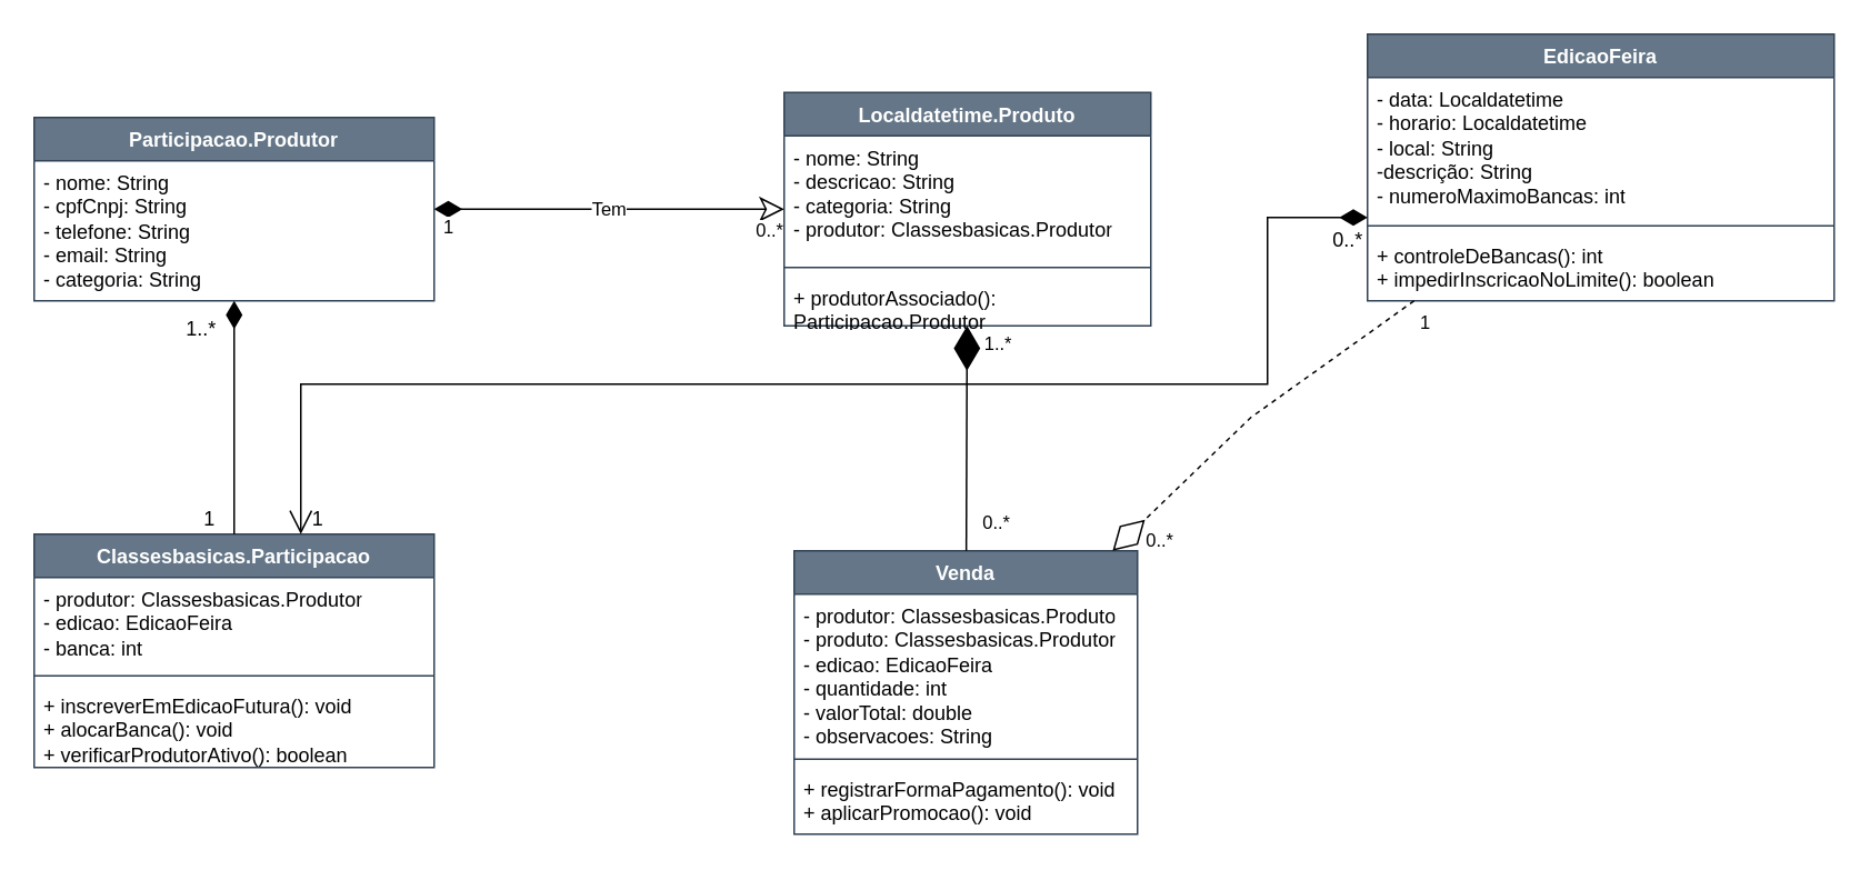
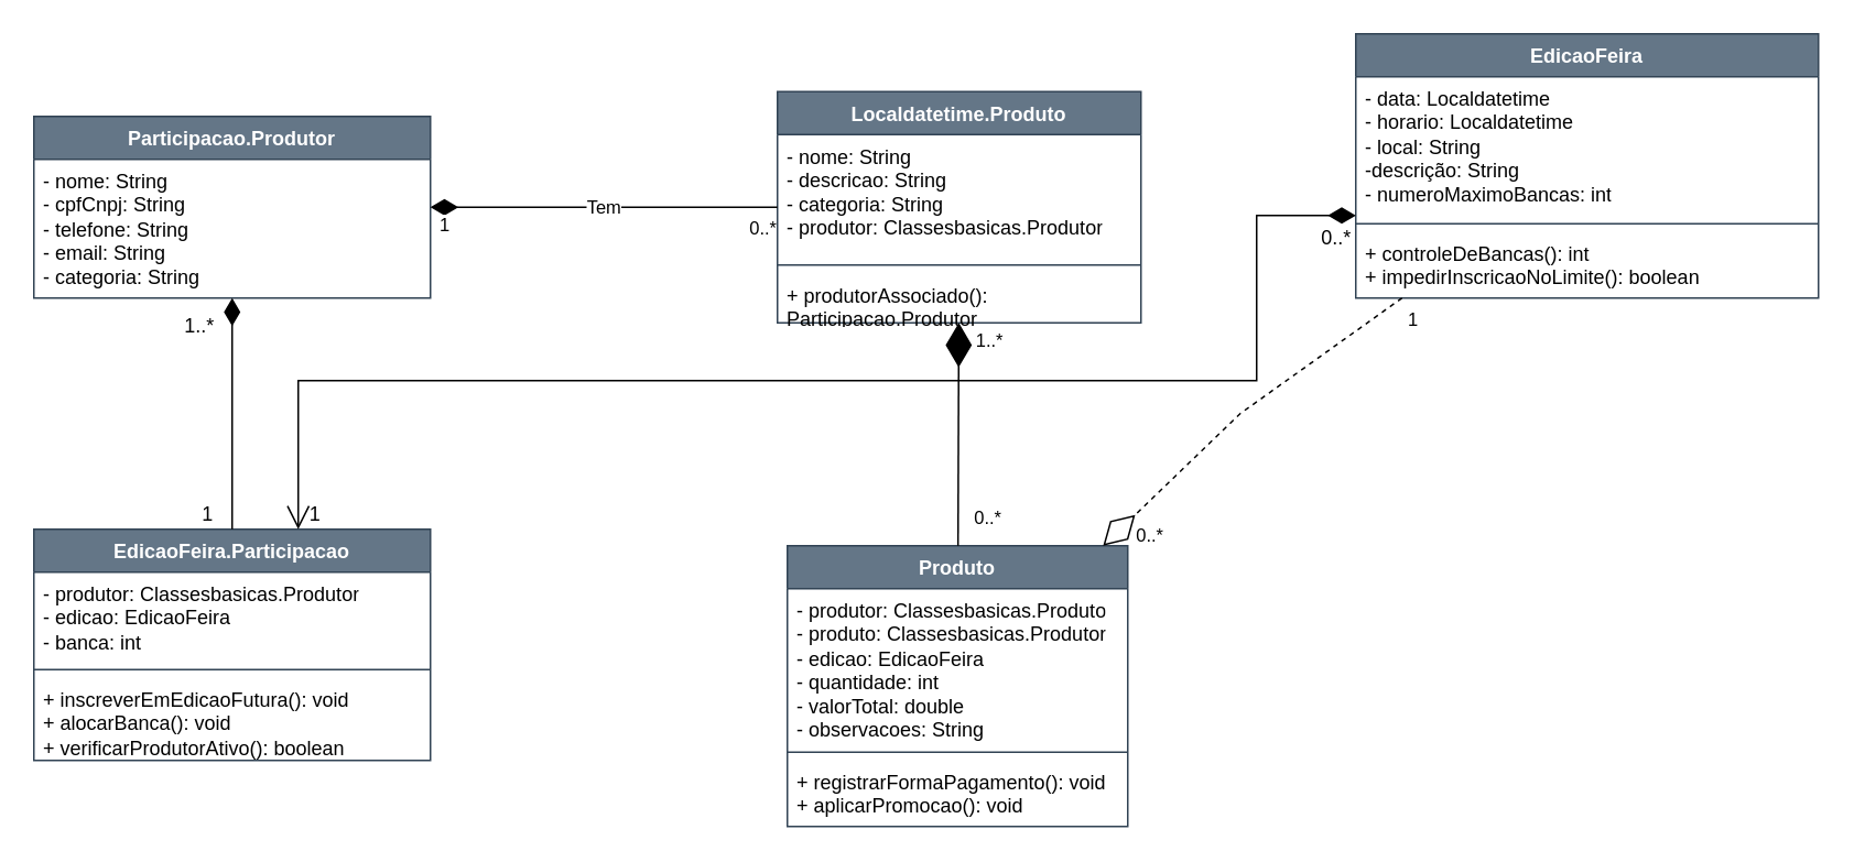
  <mxCell id="0" />
  <mxCell id="1" parent="0" />
  <mxCell id="2" value="Participacao.Produtor" style="swimlane;fontStyle=1;align=center;verticalAlign=top;childLayout=stackLayout;horizontal=1;startSize=26;horizontalStack=0;resizeParent=1;resizeParentMax=0;resizeLast=0;collapsible=1;marginBottom=0;whiteSpace=wrap;html=1;fillColor=#647687;strokeColor=#314354;fontColor=#ffffff;" parent="1" vertex="1"><mxGeometry x="20" y="70" width="240" height="110" as="geometry" /></mxCell>
  <mxCell id="3" value="- nome: String&lt;div&gt;- cpfCnpj: String&lt;/div&gt;&lt;div&gt;- telefone&lt;span style=&quot;background-color: transparent; color: light-dark(rgb(0, 0, 0), rgb(255, 255, 255));&quot;&gt;: String&lt;/span&gt;&lt;/div&gt;&lt;div&gt;- email&lt;span style=&quot;background-color: transparent; color: light-dark(rgb(0, 0, 0), rgb(255, 255, 255));&quot;&gt;: String&lt;/span&gt;&lt;/div&gt;&lt;div&gt;- categoria&lt;span style=&quot;background-color: transparent; color: light-dark(rgb(0, 0, 0), rgb(255, 255, 255));&quot;&gt;: String&lt;/span&gt;&lt;/div&gt;" style="text;strokeColor=none;fillColor=none;align=left;verticalAlign=top;spacingLeft=4;spacingRight=4;overflow=hidden;rotatable=0;points=[[0,0.5],[1,0.5]];portConstraint=eastwest;whiteSpace=wrap;html=1;" parent="2" vertex="1"><mxGeometry y="26" width="240" height="84" as="geometry" /></mxCell>
  <mxCell id="4" value="Localdatetime.Produto" style="swimlane;fontStyle=1;align=center;verticalAlign=top;childLayout=stackLayout;horizontal=1;startSize=26;horizontalStack=0;resizeParent=1;resizeParentMax=0;resizeLast=0;collapsible=1;marginBottom=0;whiteSpace=wrap;html=1;fillColor=#647687;strokeColor=#314354;fontColor=#ffffff;" parent="1" vertex="1"><mxGeometry x="470" y="55" width="220" height="140" as="geometry" /></mxCell>
  <mxCell id="5" value="- nome: String&lt;div&gt;- descricao&lt;span style=&quot;background-color: transparent; color: light-dark(rgb(0, 0, 0), rgb(255, 255, 255));&quot;&gt;: String&lt;/span&gt;&lt;/div&gt;&lt;div&gt;- categoria&lt;span style=&quot;background-color: transparent; color: light-dark(rgb(0, 0, 0), rgb(255, 255, 255));&quot;&gt;: String&lt;/span&gt;&lt;/div&gt;&lt;div&gt;&lt;span style=&quot;background-color: transparent; color: light-dark(rgb(0, 0, 0), rgb(255, 255, 255));&quot;&gt;- produtor: Classesbasicas.Produtor&lt;/span&gt;&lt;/div&gt;" style="text;strokeColor=none;fillColor=none;align=left;verticalAlign=top;spacingLeft=4;spacingRight=4;overflow=hidden;rotatable=0;points=[[0,0.5],[1,0.5]];portConstraint=eastwest;whiteSpace=wrap;html=1;" parent="4" vertex="1"><mxGeometry y="26" width="220" height="74" as="geometry" /></mxCell>
  <mxCell id="6" value="" style="line;strokeWidth=1;fillColor=none;align=left;verticalAlign=middle;spacingTop=-1;spacingLeft=3;spacingRight=3;rotatable=0;labelPosition=right;points=[];portConstraint=eastwest;strokeColor=inherit;" parent="4" vertex="1"><mxGeometry y="100" width="220" height="10" as="geometry" /></mxCell>
  <mxCell id="7" value="&lt;div&gt;+ produtorAssociado(): Participacao.Produtor&lt;/div&gt;&lt;div&gt;&lt;br&gt;&lt;/div&gt;" style="text;strokeColor=none;fillColor=none;align=left;verticalAlign=top;spacingLeft=4;spacingRight=4;overflow=hidden;rotatable=0;points=[[0,0.5],[1,0.5]];portConstraint=eastwest;whiteSpace=wrap;html=1;" parent="4" vertex="1"><mxGeometry y="110" width="220" height="30" as="geometry" /></mxCell>
  <mxCell id="8" value="EdicaoFeira" style="swimlane;fontStyle=1;align=center;verticalAlign=top;childLayout=stackLayout;horizontal=1;startSize=26;horizontalStack=0;resizeParent=1;resizeParentMax=0;resizeLast=0;collapsible=1;marginBottom=0;whiteSpace=wrap;html=1;fillColor=#647687;strokeColor=#314354;fontColor=#ffffff;" parent="1" vertex="1"><mxGeometry x="820" y="20" width="280" height="160" as="geometry" /></mxCell>
  <mxCell id="9" value="- data: Localdatetime&lt;div&gt;- horario: Localdatetime&lt;/div&gt;&lt;div&gt;- local&lt;span style=&quot;background-color: transparent; color: light-dark(rgb(0, 0, 0), rgb(255, 255, 255));&quot;&gt;: String&lt;/span&gt;&lt;/div&gt;&lt;div&gt;&lt;span style=&quot;background-color: transparent; color: light-dark(rgb(0, 0, 0), rgb(255, 255, 255));&quot;&gt;-descrição: String&lt;/span&gt;&lt;/div&gt;&lt;div&gt;- numeroMaximoBancas: int&lt;/div&gt;" style="text;strokeColor=none;fillColor=none;align=left;verticalAlign=top;spacingLeft=4;spacingRight=4;overflow=hidden;rotatable=0;points=[[0,0.5],[1,0.5]];portConstraint=eastwest;whiteSpace=wrap;html=1;" parent="8" vertex="1"><mxGeometry y="26" width="280" height="84" as="geometry" /></mxCell>
  <mxCell id="10" value="" style="line;strokeWidth=1;fillColor=none;align=left;verticalAlign=middle;spacingTop=-1;spacingLeft=3;spacingRight=3;rotatable=0;labelPosition=right;points=[];portConstraint=eastwest;strokeColor=inherit;" parent="8" vertex="1"><mxGeometry y="110" width="280" height="10" as="geometry" /></mxCell>
  <mxCell id="11" value="+ controleDeBancas(): int&lt;div&gt;+ impedirInscricaoNoLimite(): boolean &lt;br&gt;&lt;/div&gt;&lt;div&gt;&lt;br&gt;&lt;/div&gt;" style="text;strokeColor=none;fillColor=none;align=left;verticalAlign=top;spacingLeft=4;spacingRight=4;overflow=hidden;rotatable=0;points=[[0,0.5],[1,0.5]];portConstraint=eastwest;whiteSpace=wrap;html=1;" parent="8" vertex="1"><mxGeometry y="120" width="280" height="40" as="geometry" /></mxCell>
- <mxCell id="12" value="Classesbasicas.Participacao" style="swimlane;fontStyle=1;align=center;verticalAlign=top;childLayout=stackLayout;horizontal=1;startSize=26;horizontalStack=0;resizeParent=1;resizeParentMax=0;resizeLast=0;collapsible=1;marginBottom=0;whiteSpace=wrap;html=1;fillColor=#647687;fontColor=#ffffff;strokeColor=#314354;" parent="1" vertex="1"><mxGeometry x="20" y="320" width="240" height="140" as="geometry" /></mxCell>
+ <mxCell id="12" value="EdicaoFeira.Participacao" style="swimlane;fontStyle=1;align=center;verticalAlign=top;childLayout=stackLayout;horizontal=1;startSize=26;horizontalStack=0;resizeParent=1;resizeParentMax=0;resizeLast=0;collapsible=1;marginBottom=0;whiteSpace=wrap;html=1;fillColor=#647687;fontColor=#ffffff;strokeColor=#314354;" parent="1" vertex="1"><mxGeometry x="20" y="320" width="240" height="140" as="geometry" /></mxCell>
  <mxCell id="13" value="- produtor: Classesbasicas.Produtor&lt;div&gt;- edicao: EdicaoFeira&lt;/div&gt;&lt;div&gt;- banca: int&lt;/div&gt;" style="text;strokeColor=none;fillColor=none;align=left;verticalAlign=top;spacingLeft=4;spacingRight=4;overflow=hidden;rotatable=0;points=[[0,0.5],[1,0.5]];portConstraint=eastwest;whiteSpace=wrap;html=1;" parent="12" vertex="1"><mxGeometry y="26" width="240" height="54" as="geometry" /></mxCell>
  <mxCell id="14" value="" style="line;strokeWidth=1;fillColor=none;align=left;verticalAlign=middle;spacingTop=-1;spacingLeft=3;spacingRight=3;rotatable=0;labelPosition=right;points=[];portConstraint=eastwest;strokeColor=inherit;" parent="12" vertex="1"><mxGeometry y="80" width="240" height="10" as="geometry" /></mxCell>
  <mxCell id="15" value="+ inscreverEmEdicaoFutura(): void&lt;div&gt;+ alocarBanca(): void&lt;/div&gt;&lt;div&gt;+ verificarProdutorAtivo(): boolean&lt;/div&gt;&lt;div&gt;&lt;br&gt;&lt;/div&gt;" style="text;strokeColor=none;fillColor=none;align=left;verticalAlign=top;spacingLeft=4;spacingRight=4;overflow=hidden;rotatable=0;points=[[0,0.5],[1,0.5]];portConstraint=eastwest;whiteSpace=wrap;html=1;" parent="12" vertex="1"><mxGeometry y="90" width="240" height="50" as="geometry" /></mxCell>
- <mxCell id="16" value="Venda" style="swimlane;fontStyle=1;align=center;verticalAlign=top;childLayout=stackLayout;horizontal=1;startSize=26;horizontalStack=0;resizeParent=1;resizeParentMax=0;resizeLast=0;collapsible=1;marginBottom=0;whiteSpace=wrap;html=1;fillColor=#647687;fontColor=#ffffff;strokeColor=#314354;" parent="1" vertex="1"><mxGeometry x="476" y="330" width="206" height="170" as="geometry" /></mxCell>
+ <mxCell id="16" value="Produto" style="swimlane;fontStyle=1;align=center;verticalAlign=top;childLayout=stackLayout;horizontal=1;startSize=26;horizontalStack=0;resizeParent=1;resizeParentMax=0;resizeLast=0;collapsible=1;marginBottom=0;whiteSpace=wrap;html=1;fillColor=#647687;fontColor=#ffffff;strokeColor=#314354;" parent="1" vertex="1"><mxGeometry x="476" y="330" width="206" height="170" as="geometry" /></mxCell>
  <mxCell id="17" value="- produtor: Classesbasicas.Produto&lt;div&gt;- produto: Classesbasicas.Produtor&lt;/div&gt;&lt;div&gt;- edicao: EdicaoFeira&lt;/div&gt;&lt;div&gt;- quantidade: int&lt;/div&gt;&lt;div&gt;- valorTotal: double&lt;/div&gt;&lt;div&gt;- observacoes: String&lt;/div&gt;" style="text;strokeColor=none;fillColor=none;align=left;verticalAlign=top;spacingLeft=4;spacingRight=4;overflow=hidden;rotatable=0;points=[[0,0.5],[1,0.5]];portConstraint=eastwest;whiteSpace=wrap;html=1;" parent="16" vertex="1"><mxGeometry y="26" width="206" height="94" as="geometry" /></mxCell>
  <mxCell id="18" value="" style="line;strokeWidth=1;fillColor=none;align=left;verticalAlign=middle;spacingTop=-1;spacingLeft=3;spacingRight=3;rotatable=0;labelPosition=right;points=[];portConstraint=eastwest;strokeColor=inherit;" parent="16" vertex="1"><mxGeometry y="120" width="206" height="10" as="geometry" /></mxCell>
  <mxCell id="19" value="&lt;div&gt;+ registrarFormaPagamento(): void&lt;/div&gt;&lt;div&gt;+ aplicarPromocao(): void&lt;/div&gt;&lt;div&gt;&lt;br&gt;&lt;/div&gt;" style="text;strokeColor=none;fillColor=none;align=left;verticalAlign=top;spacingLeft=4;spacingRight=4;overflow=hidden;rotatable=0;points=[[0,0.5],[1,0.5]];portConstraint=eastwest;whiteSpace=wrap;html=1;" parent="16" vertex="1"><mxGeometry y="130" width="206" height="40" as="geometry" /></mxCell>
- <mxCell id="20" value="Tem" style="endArrow=classic;html=1;endSize=12;startArrow=diamondThin;startSize=14;startFill=1;rounded=0;endFill=0;" parent="1" source="2" target="4" edge="1"><mxGeometry relative="1" as="geometry"><mxPoint x="260" y="130.028" as="sourcePoint" /><mxPoint x="470" y="123.078" as="targetPoint" /><Array as="points" /></mxGeometry></mxCell>
+ <mxCell id="20" value="Tem" style="endArrow=none;html=1;endSize=12;startArrow=diamondThin;startSize=14;startFill=1;rounded=0;endFill=0;" parent="1" source="2" target="4" edge="1"><mxGeometry relative="1" as="geometry"><mxPoint x="260" y="130.028" as="sourcePoint" /><mxPoint x="470" y="123.078" as="targetPoint" /><Array as="points" /></mxGeometry></mxCell>
  <mxCell id="21" value="1&lt;div&gt;&lt;br&gt;&lt;/div&gt;" style="edgeLabel;resizable=0;html=1;align=left;verticalAlign=top;" parent="20" connectable="0" vertex="1"><mxGeometry x="-1" relative="1" as="geometry"><mxPoint x="4" y="-2" as="offset" /></mxGeometry></mxCell>
  <mxCell id="22" value="0..*" style="edgeLabel;resizable=0;html=1;align=right;verticalAlign=top;" parent="20" connectable="0" vertex="1"><mxGeometry x="1" relative="1" as="geometry" /></mxCell>
  <mxCell id="23" value="" style="endArrow=none;html=1;endSize=12;startArrow=diamondThin;startSize=14;startFill=1;rounded=0;endFill=0;" parent="1" source="2" target="12" edge="1"><mxGeometry relative="1" as="geometry"><mxPoint x="340" y="250" as="sourcePoint" /><mxPoint x="550" y="250" as="targetPoint" /><Array as="points" /></mxGeometry></mxCell>
  <mxCell id="24" value="" style="endArrow=open;html=1;endSize=12;startArrow=diamondThin;startSize=14;startFill=1;rounded=0;endFill=0;edgeStyle=orthogonalEdgeStyle;" parent="1" source="8" target="12" edge="1"><mxGeometry relative="1" as="geometry"><mxPoint x="680" y="300" as="sourcePoint" /><mxPoint x="680" y="406" as="targetPoint" /><Array as="points"><mxPoint x="760" y="130" /><mxPoint x="760" y="230" /><mxPoint x="180" y="230" /></Array></mxGeometry></mxCell>
  <mxCell id="25" value="" style="endArrow=diamondThin;endFill=0;endSize=24;html=1;rounded=0;dashed=1;" parent="1" source="8" target="16" edge="1"><mxGeometry width="160" relative="1" as="geometry"><mxPoint x="330" y="280" as="sourcePoint" /><mxPoint x="490" y="280" as="targetPoint" /><Array as="points"><mxPoint x="750" y="250" /></Array></mxGeometry></mxCell>
  <mxCell id="26" value="1&lt;div&gt;&lt;br&gt;&lt;/div&gt;" style="edgeLabel;resizable=0;html=1;align=left;verticalAlign=top;" parent="1" connectable="0" vertex="1"><mxGeometry x="850" y="180" as="geometry" /></mxCell>
  <mxCell id="27" value="0..*" style="edgeLabel;resizable=0;html=1;align=right;verticalAlign=top;" parent="1" connectable="0" vertex="1"><mxGeometry x="704" y="311" as="geometry" /></mxCell>
  <mxCell id="28" value="" style="endArrow=diamondThin;endFill=1;endSize=24;html=1;rounded=0;" parent="1" source="16" target="4" edge="1"><mxGeometry width="160" relative="1" as="geometry"><mxPoint x="980" y="460" as="sourcePoint" /><mxPoint x="980" y="370" as="targetPoint" /></mxGeometry></mxCell>
  <mxCell id="29" value="1..*" style="edgeLabel;resizable=0;html=1;align=right;verticalAlign=top;" parent="1" connectable="0" vertex="1"><mxGeometry x="607" y="193" as="geometry" /></mxCell>
  <mxCell id="30" value="0..*" style="edgeLabel;resizable=0;html=1;align=right;verticalAlign=top;" parent="1" connectable="0" vertex="1"><mxGeometry x="606" y="300" as="geometry" /></mxCell>
  <mxCell id="31" value="0..*" style="text;html=1;align=center;verticalAlign=middle;resizable=0;points=[];autosize=1;strokeColor=none;fillColor=none;" vertex="1" parent="1"><mxGeometry x="788" y="129" width="40" height="30" as="geometry" /></mxCell>
  <mxCell id="32" value="&lt;div&gt;1&lt;/div&gt;&lt;div&gt;&lt;br&gt;&lt;/div&gt;" style="text;html=1;align=center;verticalAlign=middle;resizable=0;points=[];autosize=1;strokeColor=none;fillColor=none;" vertex="1" parent="1"><mxGeometry x="175" y="298" width="30" height="40" as="geometry" /></mxCell>
  <mxCell id="33" value="1..*" style="text;html=1;align=center;verticalAlign=middle;resizable=0;points=[];autosize=1;strokeColor=none;fillColor=none;" vertex="1" parent="1"><mxGeometry x="100" y="182" width="40" height="30" as="geometry" /></mxCell>
  <mxCell id="34" value="1" style="text;html=1;align=center;verticalAlign=middle;resizable=0;points=[];autosize=1;strokeColor=none;fillColor=none;" vertex="1" parent="1"><mxGeometry x="110" y="296" width="30" height="30" as="geometry" /></mxCell>
